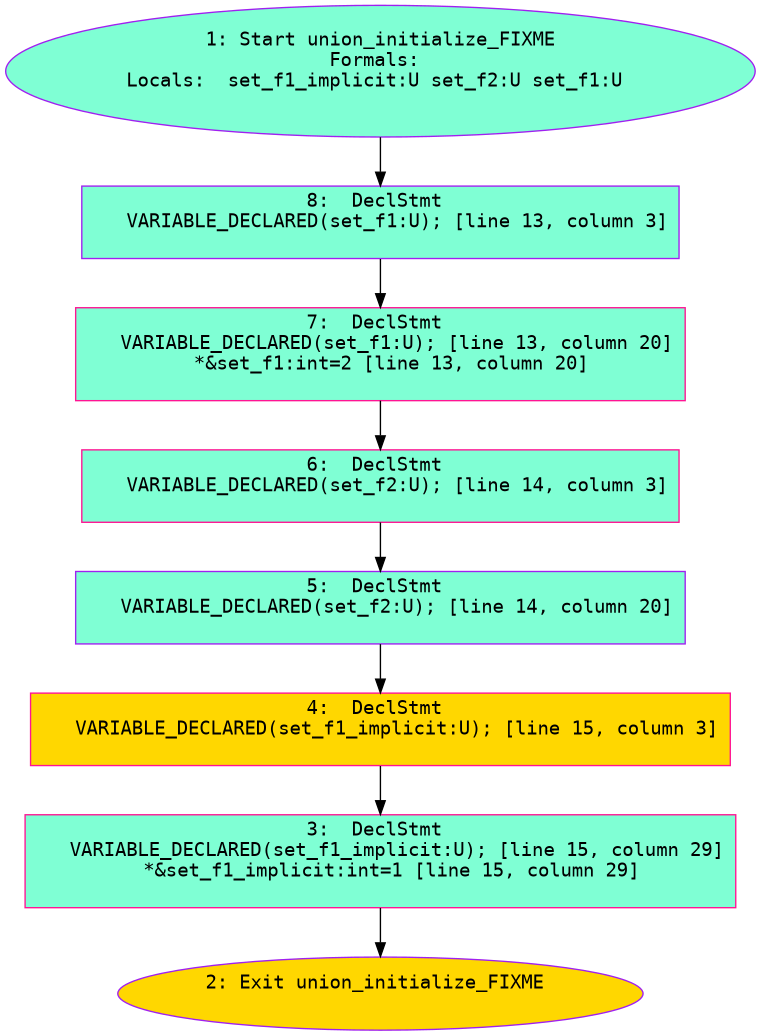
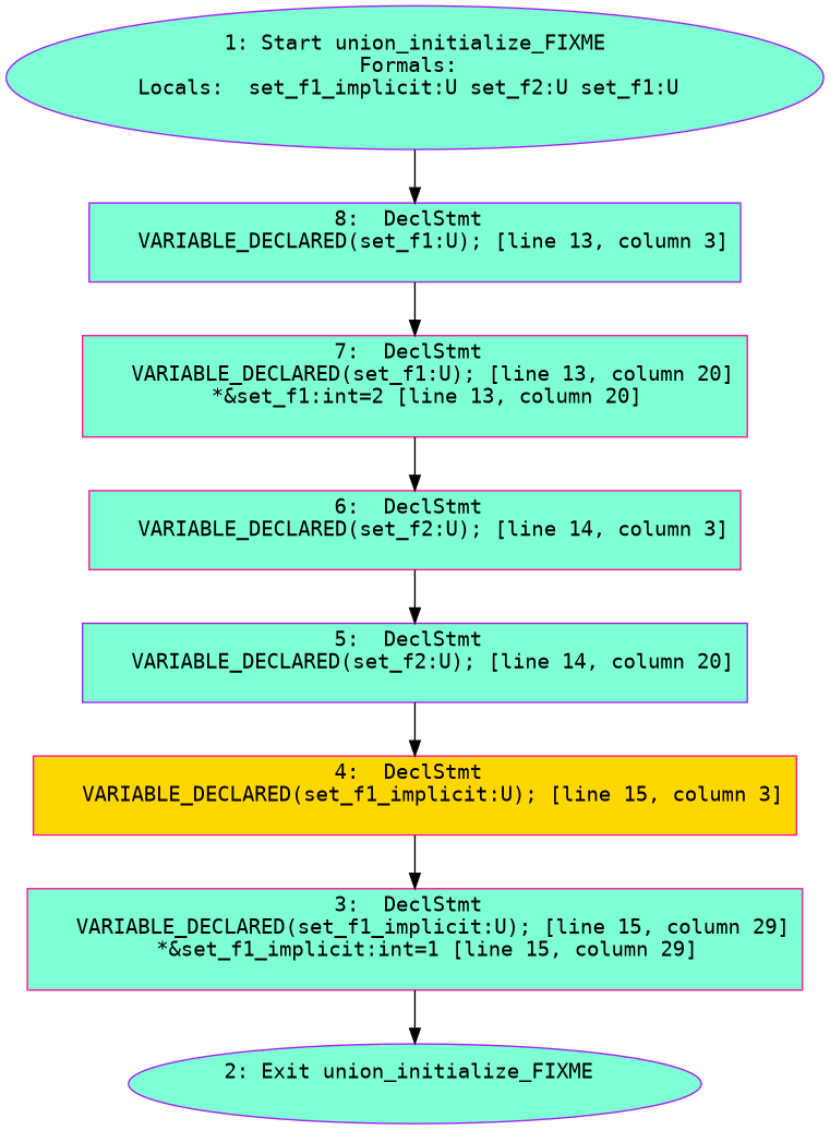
  digraph {
    fontname="DejaVu Sans Mono"
    node [color=purple style=filled fillcolor=aquamarine fontname="DejaVu Sans Mono" shape=box]
    edge [fontname="DejaVu Sans Mono"]
    n1 [label="1: Start union_initialize_FIXME\nFormals: \nLocals:  set_f1_implicit:U set_f2:U set_f1:U \n  " shape=""]
    n2 [label="8:  DeclStmt \n   VARIABLE_DECLARED(set_f1:U); [line 13, column 3]\n "]
    n3 [label="7:  DeclStmt \n   VARIABLE_DECLARED(set_f1:U); [line 13, column 20]\n  *&set_f1:int=2 [line 13, column 20]\n " color=deeppink]
-   n4 [label="2: Exit union_initialize_FIXME \n  " fillcolor=gold shape=""]
+   n4 [label="2: Exit union_initialize_FIXME \n  " shape=""]
    n5 [label="3:  DeclStmt \n   VARIABLE_DECLARED(set_f1_implicit:U); [line 15, column 29]\n  *&set_f1_implicit:int=1 [line 15, column 29]\n " color=deeppink]
    n6 [label="4:  DeclStmt \n   VARIABLE_DECLARED(set_f1_implicit:U); [line 15, column 3]\n " fillcolor=gold color=deeppink]
    n7 [label="5:  DeclStmt \n   VARIABLE_DECLARED(set_f2:U); [line 14, column 20]\n "]
    n8 [label="6:  DeclStmt \n   VARIABLE_DECLARED(set_f2:U); [line 14, column 3]\n " color=deeppink]
    n1 -> n2
    n2 -> n3
    n3 -> n8
    n5 -> n4
    n6 -> n5
    n7 -> n6
    n8 -> n7
  }
